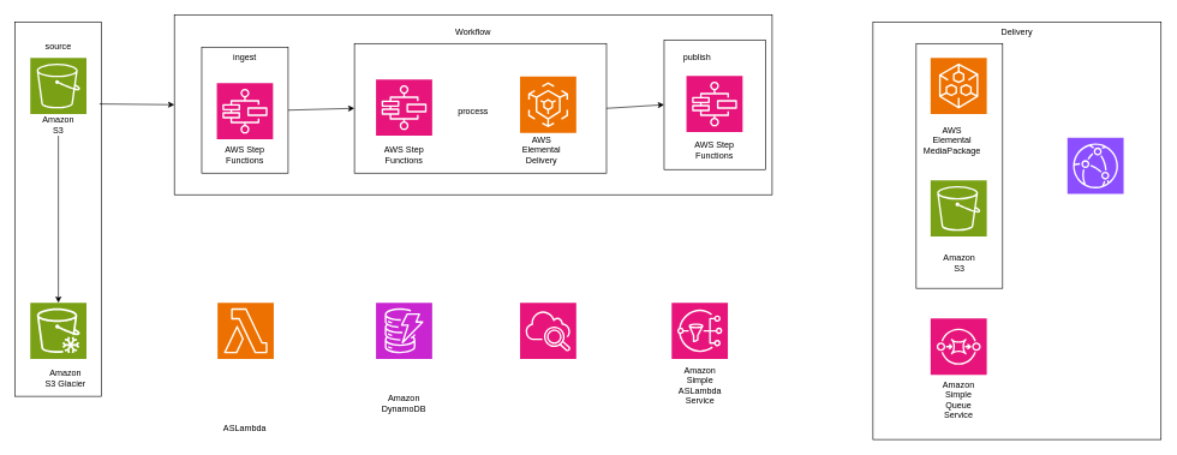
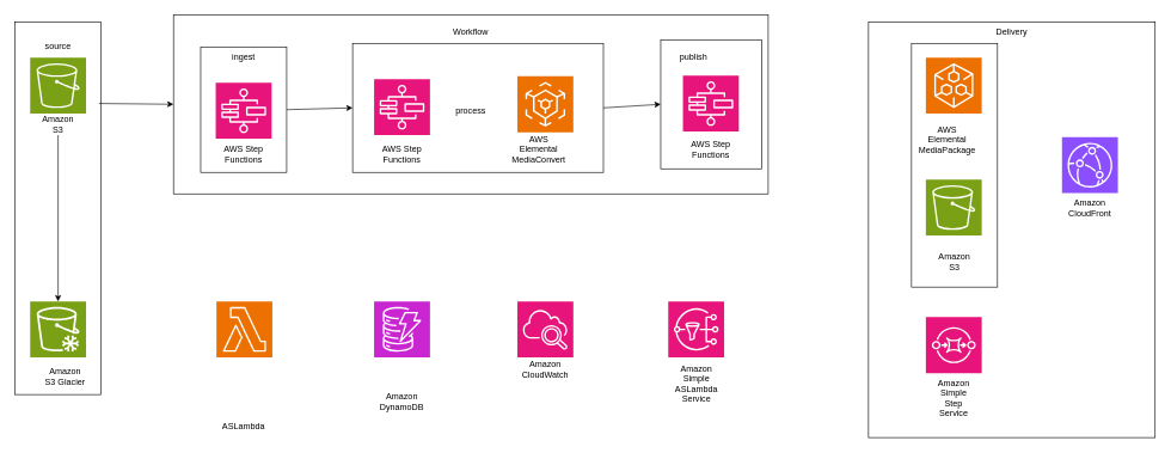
  <mxCell id="0" />
  <mxCell id="1" parent="0" />
  <mxCell id="2" value="" style="rounded=0;whiteSpace=wrap;html=1;" vertex="1" parent="1"><mxGeometry x="1211" y="30" width="400" height="580" as="geometry" /></mxCell>
  <mxCell id="3" value="" style="rounded=0;whiteSpace=wrap;html=1;" vertex="1" parent="1"><mxGeometry x="1271" y="60" width="120" height="340" as="geometry" /></mxCell>
  <mxCell id="4" value="" style="rounded=0;whiteSpace=wrap;html=1;" vertex="1" parent="1"><mxGeometry x="241" y="20" width="830" height="250" as="geometry" /></mxCell>
  <mxCell id="5" value="" style="rounded=0;whiteSpace=wrap;html=1;" vertex="1" parent="1"><mxGeometry x="20" y="30" width="120" height="520" as="geometry" /></mxCell>
  <mxCell id="6" value="" style="sketch=0;points=[[0,0,0],[0.25,0,0],[0.5,0,0],[0.75,0,0],[1,0,0],[0,1,0],[0.25,1,0],[0.5,1,0],[0.75,1,0],[1,1,0],[0,0.25,0],[0,0.5,0],[0,0.75,0],[1,0.25,0],[1,0.5,0],[1,0.75,0]];outlineConnect=0;fontColor=#232F3E;fillColor=#7AA116;strokeColor=#ffffff;dashed=0;verticalLabelPosition=bottom;verticalAlign=top;align=center;html=1;fontSize=12;fontStyle=0;aspect=fixed;shape=mxgraph.aws4.resourceIcon;resIcon=mxgraph.aws4.s3;" vertex="1" parent="1"><mxGeometry x="41" y="80" width="78" height="78" as="geometry" /></mxCell>
  <mxCell id="7" value="" style="sketch=0;points=[[0,0,0],[0.25,0,0],[0.5,0,0],[0.75,0,0],[1,0,0],[0,1,0],[0.25,1,0],[0.5,1,0],[0.75,1,0],[1,1,0],[0,0.25,0],[0,0.5,0],[0,0.75,0],[1,0.25,0],[1,0.5,0],[1,0.75,0]];outlineConnect=0;fontColor=#232F3E;fillColor=#7AA116;strokeColor=#ffffff;dashed=0;verticalLabelPosition=bottom;verticalAlign=top;align=center;html=1;fontSize=12;fontStyle=0;aspect=fixed;shape=mxgraph.aws4.resourceIcon;resIcon=mxgraph.aws4.glacier;" vertex="1" parent="1"><mxGeometry x="41" y="420" width="78" height="78" as="geometry" /></mxCell>
  <mxCell id="8" value="" style="sketch=0;points=[[0,0,0],[0.25,0,0],[0.5,0,0],[0.75,0,0],[1,0,0],[0,1,0],[0.25,1,0],[0.5,1,0],[0.75,1,0],[1,1,0],[0,0.25,0],[0,0.5,0],[0,0.75,0],[1,0.25,0],[1,0.5,0],[1,0.75,0]];outlineConnect=0;fontColor=#232F3E;fillColor=#E7157B;strokeColor=#ffffff;dashed=0;verticalLabelPosition=bottom;verticalAlign=top;align=center;html=1;fontSize=12;fontStyle=0;aspect=fixed;shape=mxgraph.aws4.resourceIcon;resIcon=mxgraph.aws4.sns;" vertex="1" parent="1"><mxGeometry x="931.5" y="420" width="78" height="78" as="geometry" /></mxCell>
  <mxCell id="9" value="" style="sketch=0;points=[[0,0,0],[0.25,0,0],[0.5,0,0],[0.75,0,0],[1,0,0],[0,1,0],[0.25,1,0],[0.5,1,0],[0.75,1,0],[1,1,0],[0,0.25,0],[0,0.5,0],[0,0.75,0],[1,0.25,0],[1,0.5,0],[1,0.75,0]];points=[[0,0,0],[0.25,0,0],[0.5,0,0],[0.75,0,0],[1,0,0],[0,1,0],[0.25,1,0],[0.5,1,0],[0.75,1,0],[1,1,0],[0,0.25,0],[0,0.5,0],[0,0.75,0],[1,0.25,0],[1,0.5,0],[1,0.75,0]];outlineConnect=0;fontColor=#232F3E;fillColor=#E7157B;strokeColor=#ffffff;dashed=0;verticalLabelPosition=bottom;verticalAlign=top;align=center;html=1;fontSize=12;fontStyle=0;aspect=fixed;shape=mxgraph.aws4.resourceIcon;resIcon=mxgraph.aws4.cloudwatch_2;" vertex="1" parent="1"><mxGeometry x="721" y="420" width="78" height="78" as="geometry" /></mxCell>
  <mxCell id="10" value="" style="sketch=0;points=[[0,0,0],[0.25,0,0],[0.5,0,0],[0.75,0,0],[1,0,0],[0,1,0],[0.25,1,0],[0.5,1,0],[0.75,1,0],[1,1,0],[0,0.25,0],[0,0.5,0],[0,0.75,0],[1,0.25,0],[1,0.5,0],[1,0.75,0]];outlineConnect=0;fontColor=#232F3E;fillColor=#C925D1;strokeColor=#ffffff;dashed=0;verticalLabelPosition=bottom;verticalAlign=top;align=center;html=1;fontSize=12;fontStyle=0;aspect=fixed;shape=mxgraph.aws4.resourceIcon;resIcon=mxgraph.aws4.dynamodb;" vertex="1" parent="1"><mxGeometry x="521" y="420" width="78" height="78" as="geometry" /></mxCell>
  <mxCell id="11" value="" style="sketch=0;points=[[0,0,0],[0.25,0,0],[0.5,0,0],[0.75,0,0],[1,0,0],[0,1,0],[0.25,1,0],[0.5,1,0],[0.75,1,0],[1,1,0],[0,0.25,0],[0,0.5,0],[0,0.75,0],[1,0.25,0],[1,0.5,0],[1,0.75,0]];outlineConnect=0;fontColor=#232F3E;fillColor=#ED7100;strokeColor=#ffffff;dashed=0;verticalLabelPosition=bottom;verticalAlign=top;align=center;html=1;fontSize=12;fontStyle=0;aspect=fixed;shape=mxgraph.aws4.resourceIcon;resIcon=mxgraph.aws4.lambda;" vertex="1" parent="1"><mxGeometry x="301" y="420" width="78" height="78" as="geometry" /></mxCell>
  <mxCell id="12" value="" style="sketch=0;points=[[0,0,0],[0.25,0,0],[0.5,0,0],[0.75,0,0],[1,0,0],[0,1,0],[0.25,1,0],[0.5,1,0],[0.75,1,0],[1,1,0],[0,0.25,0],[0,0.5,0],[0,0.75,0],[1,0.25,0],[1,0.5,0],[1,0.75,0]];outlineConnect=0;fontColor=#232F3E;fillColor=#ED7100;strokeColor=#ffffff;dashed=0;verticalLabelPosition=bottom;verticalAlign=top;align=center;html=1;fontSize=12;fontStyle=0;aspect=fixed;shape=mxgraph.aws4.resourceIcon;resIcon=mxgraph.aws4.elemental_mediapackage;" vertex="1" parent="1"><mxGeometry x="1291" y="80" width="78" height="78" as="geometry" /></mxCell>
  <mxCell id="13" value="" style="sketch=0;points=[[0,0,0],[0.25,0,0],[0.5,0,0],[0.75,0,0],[1,0,0],[0,1,0],[0.25,1,0],[0.5,1,0],[0.75,1,0],[1,1,0],[0,0.25,0],[0,0.5,0],[0,0.75,0],[1,0.25,0],[1,0.5,0],[1,0.75,0]];outlineConnect=0;fontColor=#232F3E;fillColor=#7AA116;strokeColor=#ffffff;dashed=0;verticalLabelPosition=bottom;verticalAlign=top;align=center;html=1;fontSize=12;fontStyle=0;aspect=fixed;shape=mxgraph.aws4.resourceIcon;resIcon=mxgraph.aws4.s3;" vertex="1" parent="1"><mxGeometry x="1291" y="250" width="78" height="78" as="geometry" /></mxCell>
  <mxCell id="14" value="" style="sketch=0;points=[[0,0,0],[0.25,0,0],[0.5,0,0],[0.75,0,0],[1,0,0],[0,1,0],[0.25,1,0],[0.5,1,0],[0.75,1,0],[1,1,0],[0,0.25,0],[0,0.5,0],[0,0.75,0],[1,0.25,0],[1,0.5,0],[1,0.75,0]];outlineConnect=0;fontColor=#232F3E;fillColor=#E7157B;strokeColor=#ffffff;dashed=0;verticalLabelPosition=bottom;verticalAlign=top;align=center;html=1;fontSize=12;fontStyle=0;aspect=fixed;shape=mxgraph.aws4.resourceIcon;resIcon=mxgraph.aws4.sqs;" vertex="1" parent="1"><mxGeometry x="1291" y="442" width="78" height="78" as="geometry" /></mxCell>
  <mxCell id="15" value="" style="sketch=0;points=[[0,0,0],[0.25,0,0],[0.5,0,0],[0.75,0,0],[1,0,0],[0,1,0],[0.25,1,0],[0.5,1,0],[0.75,1,0],[1,1,0],[0,0.25,0],[0,0.5,0],[0,0.75,0],[1,0.25,0],[1,0.5,0],[1,0.75,0]];outlineConnect=0;fontColor=#232F3E;fillColor=#8C4FFF;strokeColor=#ffffff;dashed=0;verticalLabelPosition=bottom;verticalAlign=top;align=center;html=1;fontSize=12;fontStyle=0;aspect=fixed;shape=mxgraph.aws4.resourceIcon;resIcon=mxgraph.aws4.cloudfront;" vertex="1" parent="1"><mxGeometry x="1481" y="191" width="78" height="78" as="geometry" /></mxCell>
  <mxCell id="16" value="" style="rounded=0;whiteSpace=wrap;html=1;" vertex="1" parent="1"><mxGeometry x="279" y="65" width="120" height="175" as="geometry" /></mxCell>
  <mxCell id="17" value="" style="sketch=0;points=[[0,0,0],[0.25,0,0],[0.5,0,0],[0.75,0,0],[1,0,0],[0,1,0],[0.25,1,0],[0.5,1,0],[0.75,1,0],[1,1,0],[0,0.25,0],[0,0.5,0],[0,0.75,0],[1,0.25,0],[1,0.5,0],[1,0.75,0]];outlineConnect=0;fontColor=#232F3E;fillColor=#E7157B;strokeColor=#ffffff;dashed=0;verticalLabelPosition=bottom;verticalAlign=top;align=center;html=1;fontSize=12;fontStyle=0;aspect=fixed;shape=mxgraph.aws4.resourceIcon;resIcon=mxgraph.aws4.step_functions;" vertex="1" parent="1"><mxGeometry x="300" y="115" width="78" height="78" as="geometry" /></mxCell>
  <mxCell id="18" value="" style="rounded=0;whiteSpace=wrap;html=1;" vertex="1" parent="1"><mxGeometry x="491" y="60" width="350" height="180" as="geometry" /></mxCell>
  <mxCell id="19" value="" style="sketch=0;points=[[0,0,0],[0.25,0,0],[0.5,0,0],[0.75,0,0],[1,0,0],[0,1,0],[0.25,1,0],[0.5,1,0],[0.75,1,0],[1,1,0],[0,0.25,0],[0,0.5,0],[0,0.75,0],[1,0.25,0],[1,0.5,0],[1,0.75,0]];outlineConnect=0;fontColor=#232F3E;fillColor=#ED7100;strokeColor=#ffffff;dashed=0;verticalLabelPosition=bottom;verticalAlign=top;align=center;html=1;fontSize=12;fontStyle=0;aspect=fixed;shape=mxgraph.aws4.resourceIcon;resIcon=mxgraph.aws4.elemental_mediaconvert;" vertex="1" parent="1"><mxGeometry x="721" y="106" width="78" height="78" as="geometry" /></mxCell>
  <mxCell id="20" value="" style="sketch=0;points=[[0,0,0],[0.25,0,0],[0.5,0,0],[0.75,0,0],[1,0,0],[0,1,0],[0.25,1,0],[0.5,1,0],[0.75,1,0],[1,1,0],[0,0.25,0],[0,0.5,0],[0,0.75,0],[1,0.25,0],[1,0.5,0],[1,0.75,0]];outlineConnect=0;fontColor=#232F3E;fillColor=#E7157B;strokeColor=#ffffff;dashed=0;verticalLabelPosition=bottom;verticalAlign=top;align=center;html=1;fontSize=12;fontStyle=0;aspect=fixed;shape=mxgraph.aws4.resourceIcon;resIcon=mxgraph.aws4.step_functions;" vertex="1" parent="1"><mxGeometry x="521" y="110" width="78" height="78" as="geometry" /></mxCell>
  <mxCell id="21" value="" style="rounded=0;whiteSpace=wrap;html=1;" vertex="1" parent="1"><mxGeometry x="921" y="55" width="141" height="180" as="geometry" /></mxCell>
  <mxCell id="22" value="" style="sketch=0;points=[[0,0,0],[0.25,0,0],[0.5,0,0],[0.75,0,0],[1,0,0],[0,1,0],[0.25,1,0],[0.5,1,0],[0.75,1,0],[1,1,0],[0,0.25,0],[0,0.5,0],[0,0.75,0],[1,0.25,0],[1,0.5,0],[1,0.75,0]];outlineConnect=0;fontColor=#232F3E;fillColor=#E7157B;strokeColor=#ffffff;dashed=0;verticalLabelPosition=bottom;verticalAlign=top;align=center;html=1;fontSize=12;fontStyle=0;aspect=fixed;shape=mxgraph.aws4.resourceIcon;resIcon=mxgraph.aws4.step_functions;" vertex="1" parent="1"><mxGeometry x="952" y="105" width="78" height="78" as="geometry" /></mxCell>
  <mxCell id="23" value="Workflow" style="text;html=1;strokeColor=none;fillColor=none;align=center;verticalAlign=middle;whiteSpace=wrap;rounded=0;" vertex="1" parent="1"><mxGeometry x="626" y="30" width="60" height="30" as="geometry" /></mxCell>
  <mxCell id="24" value="ingest" style="text;html=1;strokeColor=none;fillColor=none;align=center;verticalAlign=middle;whiteSpace=wrap;rounded=0;" vertex="1" parent="1"><mxGeometry x="309" y="65" width="60" height="30" as="geometry" /></mxCell>
  <mxCell id="25" value="publish" style="text;html=1;strokeColor=none;fillColor=none;align=center;verticalAlign=middle;whiteSpace=wrap;rounded=0;" vertex="1" parent="1"><mxGeometry x="936.5" y="65" width="60" height="30" as="geometry" /></mxCell>
  <mxCell id="26" value="Amazon S3 Glacier" style="text;html=1;strokeColor=none;fillColor=none;align=center;verticalAlign=middle;whiteSpace=wrap;rounded=0;" vertex="1" parent="1"><mxGeometry x="60" y="510" width="60" height="30" as="geometry" /></mxCell>
  <mxCell id="27" value="source" style="text;html=1;strokeColor=none;fillColor=none;align=center;verticalAlign=middle;whiteSpace=wrap;rounded=0;" vertex="1" parent="1"><mxGeometry x="50" y="50" width="60" height="30" as="geometry" /></mxCell>
  <mxCell id="28" value="Amazon S3" style="text;html=1;strokeColor=none;fillColor=none;align=center;verticalAlign=middle;whiteSpace=wrap;rounded=0;" vertex="1" parent="1"><mxGeometry x="50" y="158" width="60" height="30" as="geometry" /></mxCell>
  <mxCell id="29" value="Delivery" style="text;html=1;strokeColor=none;fillColor=none;align=center;verticalAlign=middle;whiteSpace=wrap;rounded=0;" vertex="1" parent="1"><mxGeometry x="1381" y="30" width="60" height="30" as="geometry" /></mxCell>
  <mxCell id="30" value="Amazon S3" style="text;html=1;strokeColor=none;fillColor=none;align=center;verticalAlign=middle;whiteSpace=wrap;rounded=0;" vertex="1" parent="1"><mxGeometry x="1301" y="350" width="60" height="30" as="geometry" /></mxCell>
  <mxCell id="31" value="ASLambda" style="text;html=1;strokeColor=none;fillColor=none;align=center;verticalAlign=middle;whiteSpace=wrap;rounded=0;" vertex="1" parent="1"><mxGeometry x="309" y="580" width="60" height="30" as="geometry" /></mxCell>
  <mxCell id="32" value="Amazon DynamoDB" style="text;html=1;strokeColor=none;fillColor=none;align=center;verticalAlign=middle;whiteSpace=wrap;rounded=0;" vertex="1" parent="1"><mxGeometry x="530" y="545" width="60" height="30" as="geometry" /></mxCell>
+ <mxCell id="33" value="Amazon CloudWatch" style="text;html=1;strokeColor=none;fillColor=none;align=center;verticalAlign=middle;whiteSpace=wrap;rounded=0;" vertex="1" parent="1"><mxGeometry x="730" y="500" width="60" height="30" as="geometry" /></mxCell>
  <mxCell id="34" value="Amazon Simple ASLambda Service" style="text;html=1;strokeColor=none;fillColor=none;align=center;verticalAlign=middle;whiteSpace=wrap;rounded=0;" vertex="1" parent="1"><mxGeometry x="940.5" y="520" width="60" height="30" as="geometry" /></mxCell>
  <mxCell id="35" value="AWS Elemental MediaPackage" style="text;html=1;strokeColor=none;fillColor=none;align=center;verticalAlign=middle;whiteSpace=wrap;rounded=0;" vertex="1" parent="1"><mxGeometry x="1291" y="180" width="60" height="30" as="geometry" /></mxCell>
- <mxCell id="36" value="Amazon Simple Queue Service" style="text;html=1;strokeColor=none;fillColor=none;align=center;verticalAlign=middle;whiteSpace=wrap;rounded=0;" vertex="1" parent="1"><mxGeometry x="1300" y="540" width="60" height="30" as="geometry" /></mxCell>
+ <mxCell id="36" value="Amazon Simple Step Service" style="text;html=1;strokeColor=none;fillColor=none;align=center;verticalAlign=middle;whiteSpace=wrap;rounded=0;" vertex="1" parent="1"><mxGeometry x="1300" y="540" width="60" height="30" as="geometry" /></mxCell>
+ <mxCell id="37" value="Amazon CloudFront" style="text;html=1;strokeColor=none;fillColor=none;align=center;verticalAlign=middle;whiteSpace=wrap;rounded=0;" vertex="1" parent="1"><mxGeometry x="1490" y="275" width="60" height="30" as="geometry" /></mxCell>
  <mxCell id="38" value="" style="endArrow=classic;html=1;rounded=0;entryX=0;entryY=0.5;entryDx=0;entryDy=0;exitX=0.975;exitY=0.219;exitDx=0;exitDy=0;exitPerimeter=0;" edge="1" parent="1" source="5" target="4"><mxGeometry width="50" height="50" relative="1" as="geometry"><mxPoint x="171" y="140" as="sourcePoint" /><mxPoint x="1341" y="620" as="targetPoint" /></mxGeometry></mxCell>
  <mxCell id="39" value="" style="endArrow=classic;html=1;rounded=0;exitX=0.5;exitY=1;exitDx=0;exitDy=0;entryX=0.5;entryY=0;entryDx=0;entryDy=0;entryPerimeter=0;" edge="1" parent="1" source="28" target="7"><mxGeometry width="50" height="50" relative="1" as="geometry"><mxPoint x="1071" y="670" as="sourcePoint" /><mxPoint x="1121" y="620" as="targetPoint" /></mxGeometry></mxCell>
  <mxCell id="40" value="" style="endArrow=classic;html=1;rounded=0;exitX=1;exitY=0.5;exitDx=0;exitDy=0;entryX=0;entryY=0.5;entryDx=0;entryDy=0;" edge="1" parent="1" source="16" target="18"><mxGeometry width="50" height="50" relative="1" as="geometry"><mxPoint x="1071" y="670" as="sourcePoint" /><mxPoint x="1121" y="620" as="targetPoint" /></mxGeometry></mxCell>
  <mxCell id="41" value="" style="endArrow=classic;html=1;rounded=0;entryX=0;entryY=0.5;entryDx=0;entryDy=0;exitX=1;exitY=0.5;exitDx=0;exitDy=0;" edge="1" parent="1" source="18" target="21"><mxGeometry width="50" height="50" relative="1" as="geometry"><mxPoint x="311" y="410" as="sourcePoint" /><mxPoint x="361" y="360" as="targetPoint" /></mxGeometry></mxCell>
  <mxCell id="42" value="AWS Step Functions" style="text;html=1;strokeColor=none;fillColor=none;align=center;verticalAlign=middle;whiteSpace=wrap;rounded=0;" vertex="1" parent="1"><mxGeometry x="309" y="200" width="60" height="30" as="geometry" /></mxCell>
  <mxCell id="43" value="AWS Step Functions" style="text;html=1;strokeColor=none;fillColor=none;align=center;verticalAlign=middle;whiteSpace=wrap;rounded=0;" vertex="1" parent="1"><mxGeometry x="530" y="200" width="60" height="30" as="geometry" /></mxCell>
  <mxCell id="44" value="AWS Step Functions" style="text;html=1;strokeColor=none;fillColor=none;align=center;verticalAlign=middle;whiteSpace=wrap;rounded=0;" vertex="1" parent="1"><mxGeometry x="961" y="193" width="60" height="30" as="geometry" /></mxCell>
- <mxCell id="45" value="AWS Elemental Delivery" style="text;html=1;strokeColor=none;fillColor=none;align=center;verticalAlign=middle;whiteSpace=wrap;rounded=0;" vertex="1" parent="1"><mxGeometry x="721" y="193" width="60" height="30" as="geometry" /></mxCell>
+ <mxCell id="45" value="AWS Elemental MediaConvert" style="text;html=1;strokeColor=none;fillColor=none;align=center;verticalAlign=middle;whiteSpace=wrap;rounded=0;" vertex="1" parent="1"><mxGeometry x="721" y="193" width="60" height="30" as="geometry" /></mxCell>
  <mxCell id="46" value="process" style="text;html=1;strokeColor=none;fillColor=none;align=center;verticalAlign=middle;whiteSpace=wrap;rounded=0;" vertex="1" parent="1"><mxGeometry x="626" y="140" width="60" height="30" as="geometry" /></mxCell>
